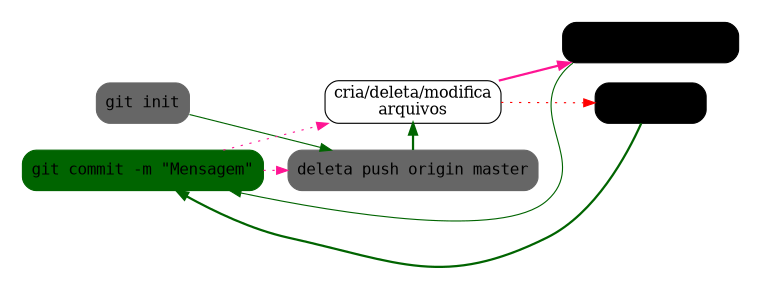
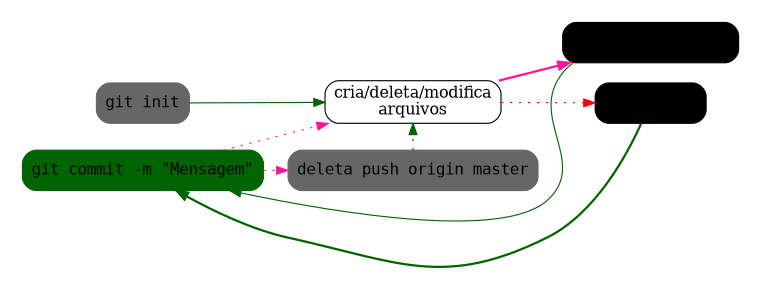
  digraph {
    rankdir=LR
    ranksep=0.3
    node [color=black fontname=mono shape=box style="filled,rounded"]
    edge [color=darkgreen style=bold]
    n1 [label="git add <arquivo>"]
    n2 [label="git add -A"]
    n3 [color=gray40 label="git init"]
    n4 [color=darkgreen label="git commit -m \"Mensagem\""]
    n5 [color=gray40 label="deleta push origin master"]
    n6 [label="cria/deleta/modifica\narquivos" style=rounded fontname=""]
    subgraph sub_1 {
      n1
      n2
      n3
      n4
      n5
    }
    subgraph cluster_2 {
      color=white
      n1
      n2
      n3
      n6
    }
    subgraph cluster_3 {
      color=white
      n4
      n5
    }
    n1 -> n4 [style=solid]
    n2 -> n4
-   n3 -> n5 [style=solid]
+   n3 -> n6 [style=solid]
    n4 -> n5 [color=deeppink style=dotted]
    n4 -> n6 [color=deeppink style=dotted]
-   n5 -> n6
+   n5 -> n6 [style=dotted]
    n6 -> n1 [color=deeppink]
    n6 -> n2 [color=red style=dotted]
  }
